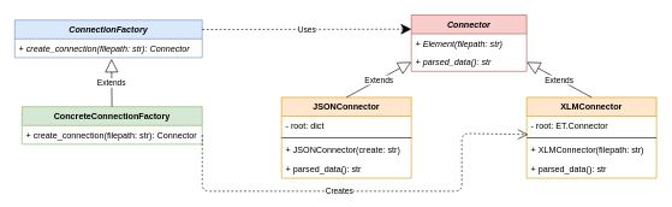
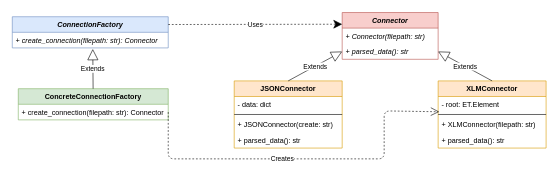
  <mxCell id="0" />
  <mxCell id="1" parent="0" />
  <mxCell id="2" value="Connector" style="swimlane;fontStyle=3;align=center;verticalAlign=top;childLayout=stackLayout;horizontal=1;startSize=26;horizontalStack=0;resizeParent=1;resizeParentMax=0;resizeLast=0;collapsible=1;marginBottom=0;fillColor=#f8cecc;strokeColor=#b85450;" parent="1" vertex="1"><mxGeometry x="570" y="20" width="160" height="78" as="geometry" /></mxCell>
- <mxCell id="3" value="+ Element(filepath: str)" style="text;strokeColor=none;fillColor=none;align=left;verticalAlign=top;spacingLeft=4;spacingRight=4;overflow=hidden;rotatable=0;points=[[0,0.5],[1,0.5]];portConstraint=eastwest;fontStyle=2" parent="2" vertex="1"><mxGeometry y="26" width="160" height="26" as="geometry" /></mxCell>
+ <mxCell id="3" value="+ Connector(filepath: str)" style="text;strokeColor=none;fillColor=none;align=left;verticalAlign=top;spacingLeft=4;spacingRight=4;overflow=hidden;rotatable=0;points=[[0,0.5],[1,0.5]];portConstraint=eastwest;fontStyle=2" parent="2" vertex="1"><mxGeometry y="26" width="160" height="26" as="geometry" /></mxCell>
  <mxCell id="4" value="+ parsed_data(): str" style="text;strokeColor=none;fillColor=none;align=left;verticalAlign=top;spacingLeft=4;spacingRight=4;overflow=hidden;rotatable=0;points=[[0,0.5],[1,0.5]];portConstraint=eastwest;fontStyle=2" parent="2" vertex="1"><mxGeometry y="52" width="160" height="26" as="geometry" /></mxCell>
  <mxCell id="5" value="JSONConnector" style="swimlane;fontStyle=1;align=center;verticalAlign=top;childLayout=stackLayout;horizontal=1;startSize=26;horizontalStack=0;resizeParent=1;resizeParentMax=0;resizeLast=0;collapsible=1;marginBottom=0;fillColor=#ffe6cc;strokeColor=#d79b00;" parent="1" vertex="1"><mxGeometry x="390" y="134" width="180" height="112" as="geometry" /></mxCell>
- <mxCell id="6" value="- root: dict" style="text;strokeColor=none;fillColor=none;align=left;verticalAlign=top;spacingLeft=4;spacingRight=4;overflow=hidden;rotatable=0;points=[[0,0.5],[1,0.5]];portConstraint=eastwest;" parent="5" vertex="1"><mxGeometry y="26" width="180" height="26" as="geometry" /></mxCell>
+ <mxCell id="6" value="- data: dict" style="text;strokeColor=none;fillColor=none;align=left;verticalAlign=top;spacingLeft=4;spacingRight=4;overflow=hidden;rotatable=0;points=[[0,0.5],[1,0.5]];portConstraint=eastwest;" parent="5" vertex="1"><mxGeometry y="26" width="180" height="26" as="geometry" /></mxCell>
  <mxCell id="7" value="" style="line;strokeWidth=1;fillColor=none;align=left;verticalAlign=middle;spacingTop=-1;spacingLeft=3;spacingRight=3;rotatable=0;labelPosition=right;points=[];portConstraint=eastwest;" parent="5" vertex="1"><mxGeometry y="52" width="180" height="8" as="geometry" /></mxCell>
  <mxCell id="8" value="+ JSONConnector(create: str)" style="text;strokeColor=none;fillColor=none;align=left;verticalAlign=top;spacingLeft=4;spacingRight=4;overflow=hidden;rotatable=0;points=[[0,0.5],[1,0.5]];portConstraint=eastwest;" parent="5" vertex="1"><mxGeometry y="60" width="180" height="26" as="geometry" /></mxCell>
  <mxCell id="9" value="+ parsed_data(): str" style="text;strokeColor=none;fillColor=none;align=left;verticalAlign=top;spacingLeft=4;spacingRight=4;overflow=hidden;rotatable=0;points=[[0,0.5],[1,0.5]];portConstraint=eastwest;" parent="5" vertex="1"><mxGeometry y="86" width="180" height="26" as="geometry" /></mxCell>
  <mxCell id="10" value="XLMConnector" style="swimlane;fontStyle=1;align=center;verticalAlign=top;childLayout=stackLayout;horizontal=1;startSize=26;horizontalStack=0;resizeParent=1;resizeParentMax=0;resizeLast=0;collapsible=1;marginBottom=0;fillColor=#ffe6cc;strokeColor=#d79b00;" parent="1" vertex="1"><mxGeometry x="730" y="134" width="180" height="112" as="geometry" /></mxCell>
- <mxCell id="11" value="- root: ET.Connector" style="text;strokeColor=none;fillColor=none;align=left;verticalAlign=top;spacingLeft=4;spacingRight=4;overflow=hidden;rotatable=0;points=[[0,0.5],[1,0.5]];portConstraint=eastwest;" parent="10" vertex="1"><mxGeometry y="26" width="180" height="26" as="geometry" /></mxCell>
+ <mxCell id="11" value="- root: ET.Element" style="text;strokeColor=none;fillColor=none;align=left;verticalAlign=top;spacingLeft=4;spacingRight=4;overflow=hidden;rotatable=0;points=[[0,0.5],[1,0.5]];portConstraint=eastwest;" parent="10" vertex="1"><mxGeometry y="26" width="180" height="26" as="geometry" /></mxCell>
  <mxCell id="12" value="" style="line;strokeWidth=1;fillColor=none;align=left;verticalAlign=middle;spacingTop=-1;spacingLeft=3;spacingRight=3;rotatable=0;labelPosition=right;points=[];portConstraint=eastwest;" parent="10" vertex="1"><mxGeometry y="52" width="180" height="8" as="geometry" /></mxCell>
  <mxCell id="13" value="+ XLMConnector(filepath: str)" style="text;strokeColor=none;fillColor=none;align=left;verticalAlign=top;spacingLeft=4;spacingRight=4;overflow=hidden;rotatable=0;points=[[0,0.5],[1,0.5]];portConstraint=eastwest;" parent="10" vertex="1"><mxGeometry y="60" width="180" height="26" as="geometry" /></mxCell>
  <mxCell id="14" value="+ parsed_data(): str" style="text;strokeColor=none;fillColor=none;align=left;verticalAlign=top;spacingLeft=4;spacingRight=4;overflow=hidden;rotatable=0;points=[[0,0.5],[1,0.5]];portConstraint=eastwest;" parent="10" vertex="1"><mxGeometry y="86" width="180" height="26" as="geometry" /></mxCell>
  <mxCell id="15" value="Extends" style="endArrow=block;endSize=16;endFill=0;html=1;exitX=0.5;exitY=0;exitDx=0;exitDy=0;entryX=0;entryY=0.5;entryDx=0;entryDy=0;" parent="1" source="5" target="4" edge="1"><mxGeometry width="160" relative="1" as="geometry"><mxPoint x="440" y="134" as="sourcePoint" /><mxPoint x="570" y="94" as="targetPoint" /></mxGeometry></mxCell>
  <mxCell id="16" value="Extends" style="endArrow=block;endSize=16;endFill=0;html=1;exitX=0.5;exitY=0;exitDx=0;exitDy=0;entryX=1;entryY=0.5;entryDx=0;entryDy=0;" parent="1" source="10" target="4" edge="1"><mxGeometry width="160" relative="1" as="geometry"><mxPoint x="540" y="164" as="sourcePoint" /><mxPoint x="730" y="94" as="targetPoint" /></mxGeometry></mxCell>
  <mxCell id="17" value="ConnectionFactory" style="swimlane;fontStyle=3;align=center;verticalAlign=top;childLayout=stackLayout;horizontal=1;startSize=26;horizontalStack=0;resizeParent=1;resizeParentMax=0;resizeLast=0;collapsible=1;marginBottom=0;fillColor=#dae8fc;strokeColor=#6c8ebf;" parent="1" vertex="1"><mxGeometry x="20" y="27" width="260" height="52" as="geometry" /></mxCell>
  <mxCell id="18" value="+ create_connection(filepath: str): Connector" style="text;strokeColor=none;fillColor=none;align=left;verticalAlign=top;spacingLeft=4;spacingRight=4;overflow=hidden;rotatable=0;points=[[0,0.5],[1,0.5]];portConstraint=eastwest;fontStyle=2" parent="17" vertex="1"><mxGeometry y="26" width="260" height="26" as="geometry" /></mxCell>
  <mxCell id="19" value="Uses" style="endArrow=classic;endSize=12;dashed=1;html=1;entryX=0;entryY=0.25;entryDx=0;entryDy=0;exitX=1;exitY=0.25;exitDx=0;exitDy=0;" parent="1" source="17" target="2" edge="1"><mxGeometry width="160" relative="1" as="geometry"><mxPoint x="270" y="64" as="sourcePoint" /><mxPoint x="240" y="84" as="targetPoint" /></mxGeometry></mxCell>
  <mxCell id="20" value="ConcreteConnectionFactory" style="swimlane;fontStyle=1;align=center;verticalAlign=top;childLayout=stackLayout;horizontal=1;startSize=26;horizontalStack=0;resizeParent=1;resizeParentMax=0;resizeLast=0;collapsible=1;marginBottom=0;fillColor=#d5e8d4;strokeColor=#82b366;" parent="1" vertex="1"><mxGeometry x="30" y="147" width="250" height="52" as="geometry" /></mxCell>
  <mxCell id="21" value="+ create_connection(filepath: str): Connector" style="text;strokeColor=none;fillColor=none;align=left;verticalAlign=top;spacingLeft=4;spacingRight=4;overflow=hidden;rotatable=0;points=[[0,0.5],[1,0.5]];portConstraint=eastwest;fontStyle=0" parent="20" vertex="1"><mxGeometry y="26" width="250" height="26" as="geometry" /></mxCell>
  <mxCell id="22" value="Extends" style="endArrow=block;endSize=16;endFill=0;html=1;entryX=0.516;entryY=1.07;entryDx=0;entryDy=0;entryPerimeter=0;" parent="1" source="20" target="18" edge="1"><mxGeometry width="160" relative="1" as="geometry"><mxPoint x="490" y="144" as="sourcePoint" /><mxPoint x="186" y="81" as="targetPoint" /></mxGeometry></mxCell>
  <mxCell id="23" value="Creates" style="endArrow=open;endSize=12;dashed=1;html=1;entryX=0.01;entryY=0.979;entryDx=0;entryDy=0;exitX=1;exitY=0.5;exitDx=0;exitDy=0;entryPerimeter=0;" parent="1" source="21" target="11" edge="1"><mxGeometry x="-0.121" width="160" relative="1" as="geometry"><mxPoint x="290" y="170" as="sourcePoint" /><mxPoint x="401.62" y="169.012" as="targetPoint" /><Array as="points"><mxPoint x="280" y="264" /><mxPoint x="460" y="264" /><mxPoint x="640" y="264" /><mxPoint x="640" y="184" /></Array><mxPoint as="offset" /></mxGeometry></mxCell>
